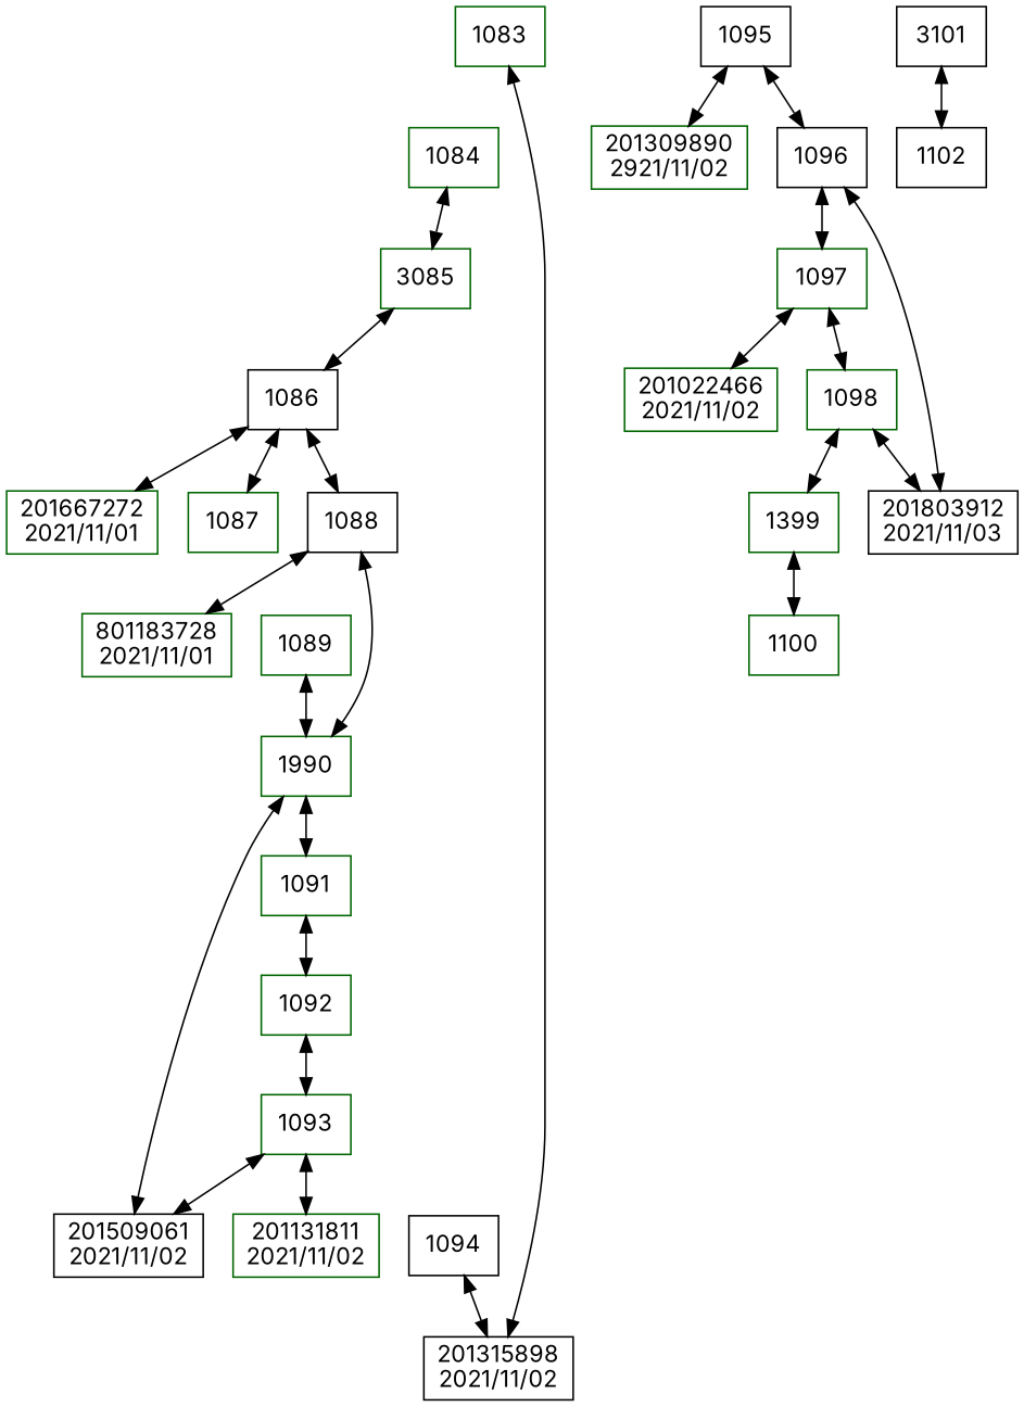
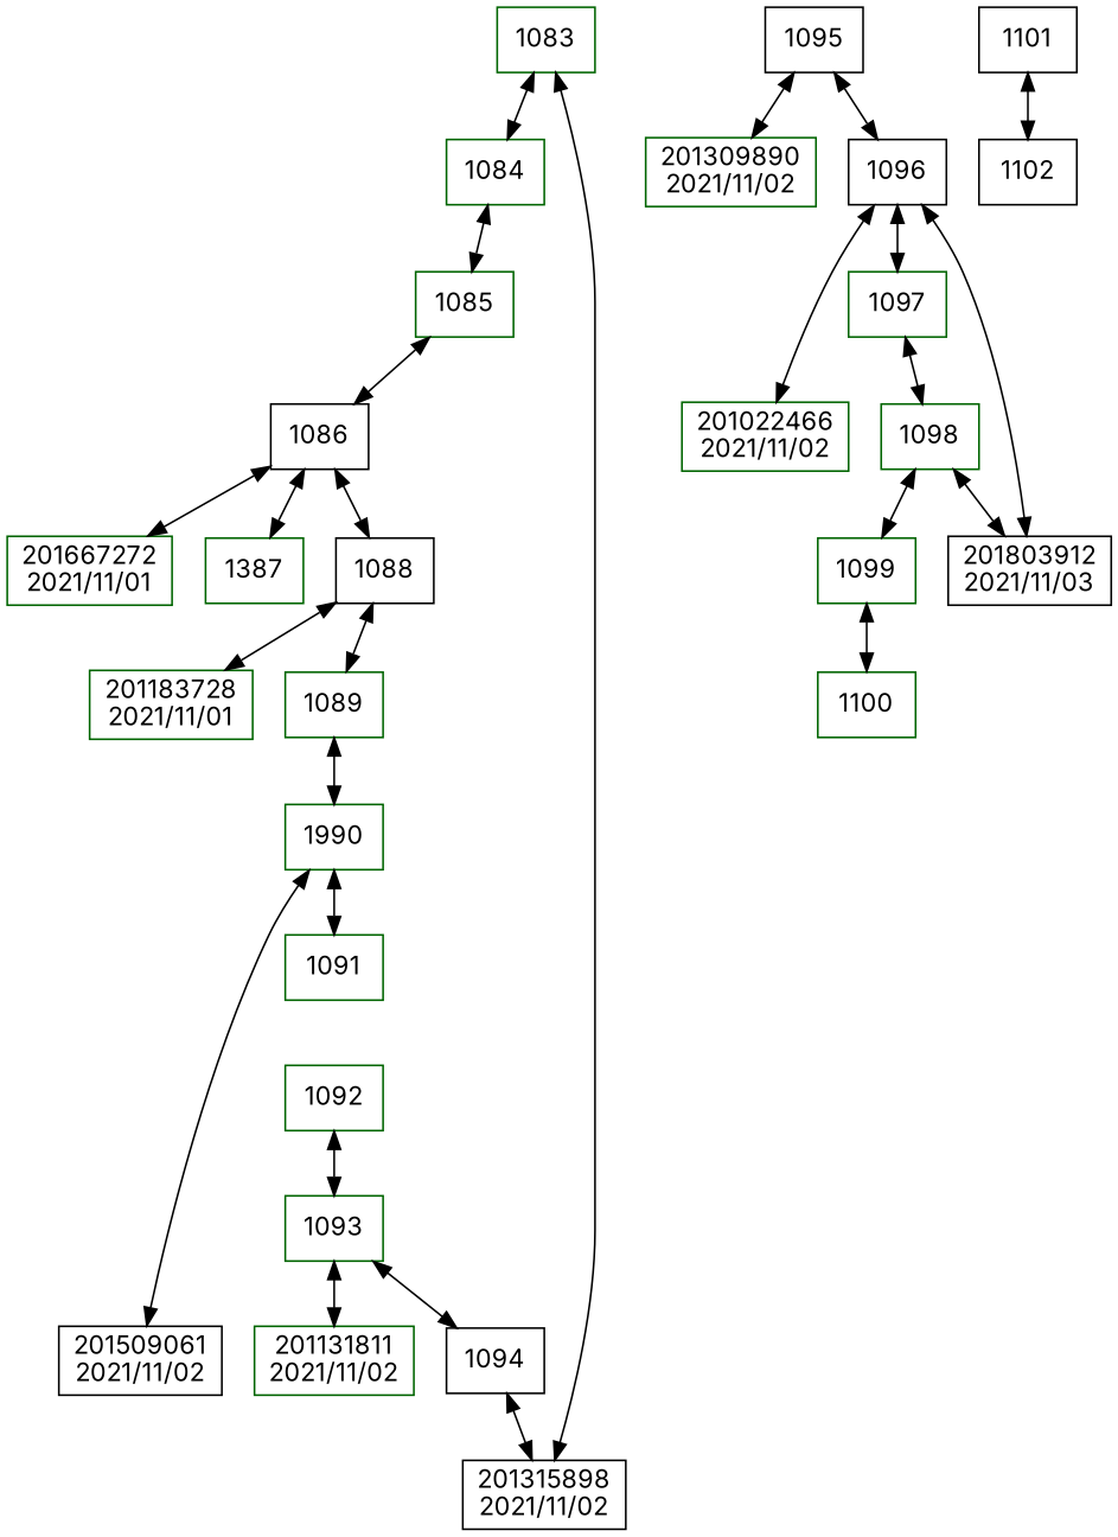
  digraph {
    compound=true
    fontname=Inter
    rankdir=TB
    node [color=darkgreen fontname=Inter shape=box]
    edge [dir=both fontname=Inter]
    n1 [label=1083]
    n2 [label=1084]
    n3 [color=black label="201315898\n2021/11/02"]
-   n4 [label=3085]
+   n4 [label=1085]
    n5 [color=black label=1086]
    n6 [label="201667272\n2021/11/01"]
-   n7 [label=1087]
+   n7 [label=1387]
    n8 [color=black label=1088]
-   n9 [label="801183728\n2021/11/01"]
+   n9 [label="201183728\n2021/11/01"]
    n10 [label=1089]
    n11 [label=1990]
    n12 [color=black label="201509061\n2021/11/02"]
    n13 [label=1091]
    n14 [label=1092]
    n15 [label=1093]
    n16 [label="201131811\n2021/11/02"]
    n17 [color=black label=1094]
    n18 [color=black label=1095]
-   n19 [label="201309890\n2921/11/02"]
+   n19 [label="201309890\n2021/11/02"]
    n20 [color=black label=1096]
    n21 [label="201022466\n2021/11/02"]
    n22 [label=1097]
    n23 [color=black label="201803912\n2021/11/03"]
    n24 [label=1098]
-   n25 [label=1399]
+   n25 [label=1099]
    n26 [label=1100]
-   n27 [color=black label=3101]
+   n27 [color=black label=1101]
    n28 [color=black label=1102]
+   n1 -> n2
    n1 -> n3
    n2 -> n4
    n4 -> n5
    n5 -> n6
    n5 -> n7
    n5 -> n8
    n8 -> n9
-   n8 -> n11
+   n8 -> n10
    n10 -> n11
    n11 -> n12
    n11 -> n13
-   n13 -> n14
    n14 -> n15
    n15 -> n16
-   n15 -> n12
+   n15 -> n17
    n17 -> n3
    n18 -> n19
    n18 -> n20
-   n22 -> n21
+   n20 -> n21
    n20 -> n22
    n20 -> n23
    n22 -> n24
    n24 -> n23
    n24 -> n25
    n25 -> n26
    n27 -> n28
  }
